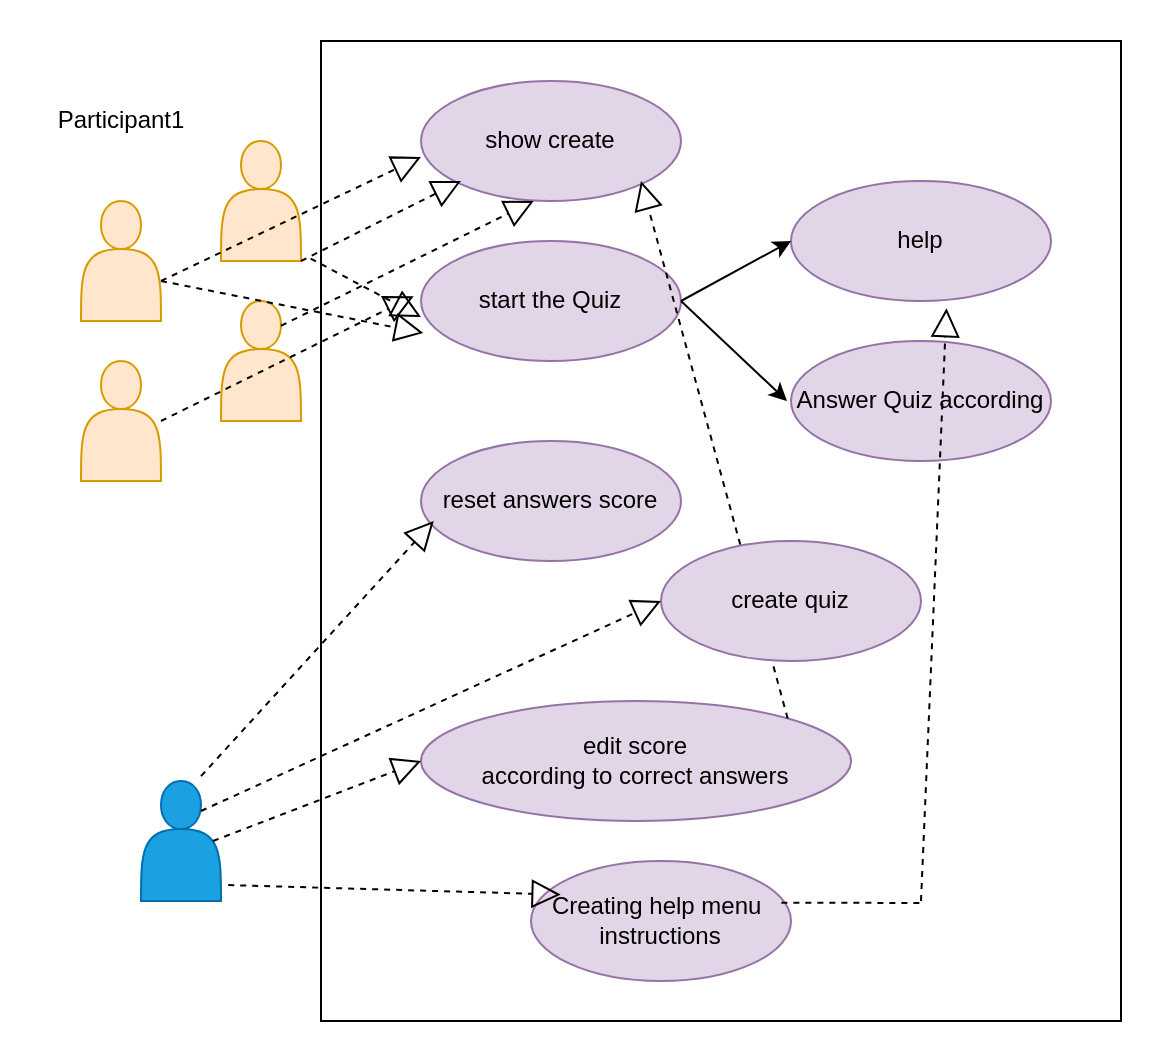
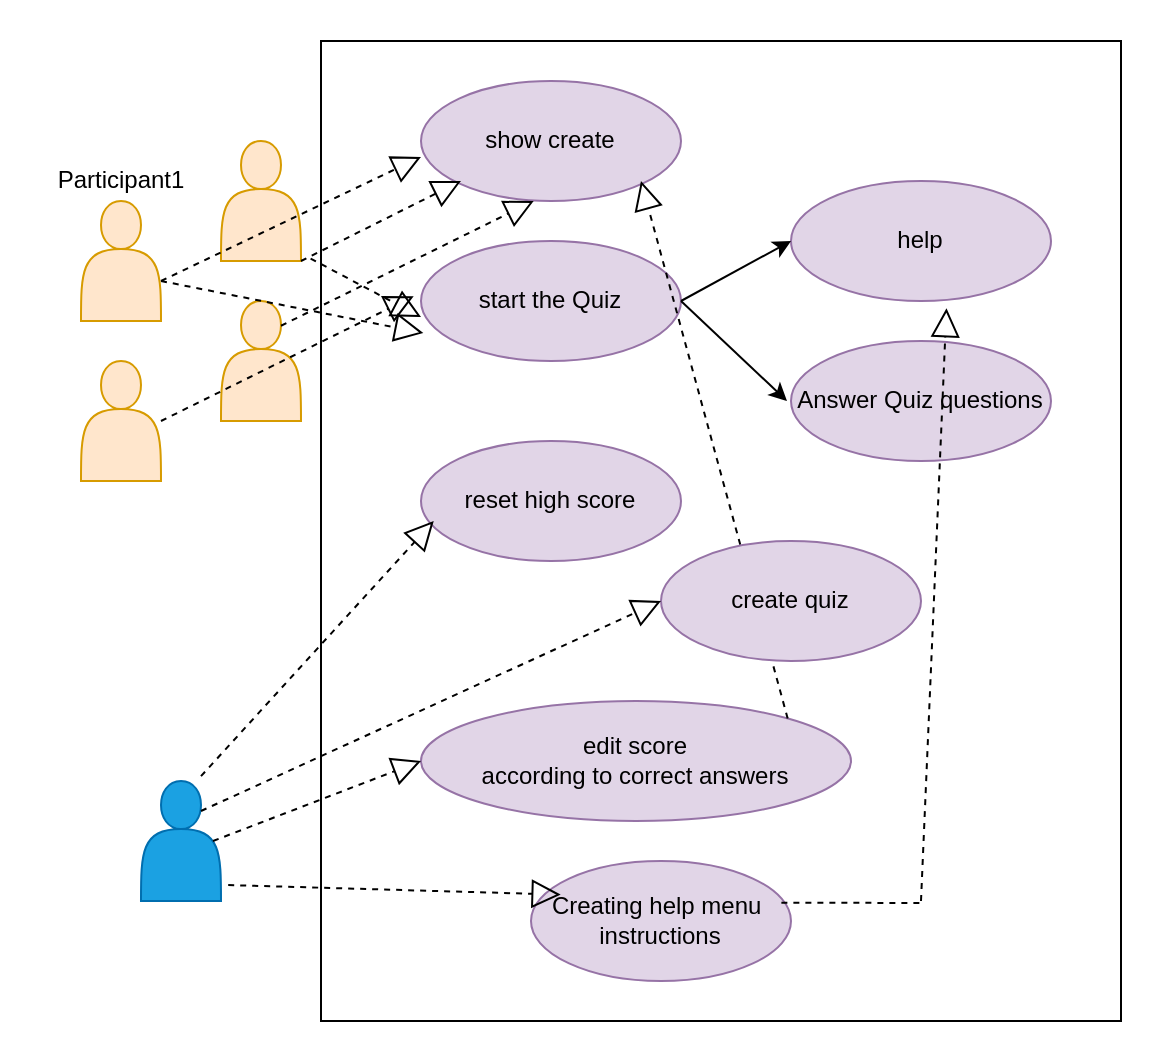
  <mxCell id="0" />
  <mxCell id="1" parent="0" />
  <mxCell id="2" value="" style="shape=actor;whiteSpace=wrap;html=1;fillColor=#ffe6cc;strokeColor=#d79b00;" vertex="1" parent="1"><mxGeometry x="40" y="100" width="40" height="60" as="geometry" /></mxCell>
  <mxCell id="3" value="" style="shape=actor;whiteSpace=wrap;html=1;fillColor=#ffe6cc;strokeColor=#d79b00;" vertex="1" parent="1"><mxGeometry x="110" y="150" width="40" height="60" as="geometry" /></mxCell>
  <mxCell id="4" value="" style="shape=actor;whiteSpace=wrap;html=1;fillColor=#ffe6cc;strokeColor=#d79b00;" vertex="1" parent="1"><mxGeometry x="110" y="70" width="40" height="60" as="geometry" /></mxCell>
  <mxCell id="5" value="" style="shape=actor;whiteSpace=wrap;html=1;fillColor=#ffe6cc;strokeColor=#d79b00;" vertex="1" parent="1"><mxGeometry x="40" y="180" width="40" height="60" as="geometry" /></mxCell>
  <mxCell id="6" value="" style="rounded=0;whiteSpace=wrap;html=1;" vertex="1" parent="1"><mxGeometry x="160" y="20" width="400" height="490" as="geometry" /></mxCell>
  <mxCell id="7" value="" style="endArrow=block;dashed=1;endFill=0;endSize=12;html=1;entryX=0;entryY=0.633;entryDx=0;entryDy=0;entryPerimeter=0;" edge="1" parent="1" target="8"><mxGeometry width="160" relative="1" as="geometry"><mxPoint x="80" y="140" as="sourcePoint" /><mxPoint x="206" y="78" as="targetPoint" /></mxGeometry></mxCell>
  <mxCell id="8" value="show create" style="ellipse;whiteSpace=wrap;html=1;fillColor=#e1d5e7;strokeColor=#9673a6;" vertex="1" parent="1"><mxGeometry x="210" y="40" width="130" height="60" as="geometry" /></mxCell>
  <mxCell id="9" value="start the Quiz" style="ellipse;whiteSpace=wrap;html=1;fillColor=#e1d5e7;strokeColor=#9673a6;" vertex="1" parent="1"><mxGeometry x="210" y="120" width="130" height="60" as="geometry" /></mxCell>
- <mxCell id="10" value="reset answers score" style="ellipse;whiteSpace=wrap;html=1;fillColor=#e1d5e7;strokeColor=#9673a6;" vertex="1" parent="1"><mxGeometry x="210" y="220" width="130" height="60" as="geometry" /></mxCell>
+ <mxCell id="10" value="reset high score" style="ellipse;whiteSpace=wrap;html=1;fillColor=#e1d5e7;strokeColor=#9673a6;" vertex="1" parent="1"><mxGeometry x="210" y="220" width="130" height="60" as="geometry" /></mxCell>
  <mxCell id="11" value="edit score&lt;br&gt;according to correct answers" style="ellipse;whiteSpace=wrap;html=1;fillColor=#e1d5e7;strokeColor=#9673a6;" vertex="1" parent="1"><mxGeometry x="210" y="350" width="215" height="60" as="geometry" /></mxCell>
  <mxCell id="12" value="Creating help menu&amp;nbsp;&lt;br&gt;instructions" style="ellipse;whiteSpace=wrap;html=1;fillColor=#e1d5e7;strokeColor=#9673a6;" vertex="1" parent="1"><mxGeometry x="265" y="430" width="130" height="60" as="geometry" /></mxCell>
  <mxCell id="13" value="" style="shape=actor;whiteSpace=wrap;html=1;fillColor=#1ba1e2;strokeColor=#006EAF;fontColor=#ffffff;" vertex="1" parent="1"><mxGeometry x="70" y="390" width="40" height="60" as="geometry" /></mxCell>
  <mxCell id="14" value="help" style="ellipse;whiteSpace=wrap;html=1;fillColor=#e1d5e7;strokeColor=#9673a6;" vertex="1" parent="1"><mxGeometry x="395" y="90" width="130" height="60" as="geometry" /></mxCell>
- <mxCell id="15" value="Answer Quiz according" style="ellipse;whiteSpace=wrap;html=1;fillColor=#e1d5e7;strokeColor=#9673a6;" vertex="1" parent="1"><mxGeometry x="395" y="170" width="130" height="60" as="geometry" /></mxCell>
+ <mxCell id="15" value="Answer Quiz questions" style="ellipse;whiteSpace=wrap;html=1;fillColor=#e1d5e7;strokeColor=#9673a6;" vertex="1" parent="1"><mxGeometry x="395" y="170" width="130" height="60" as="geometry" /></mxCell>
  <mxCell id="16" value="" style="endArrow=classic;html=1;entryX=0;entryY=0.5;entryDx=0;entryDy=0;" edge="1" parent="1" target="14"><mxGeometry width="50" height="50" relative="1" as="geometry"><mxPoint x="340" y="150" as="sourcePoint" /><mxPoint x="390" y="100" as="targetPoint" /></mxGeometry></mxCell>
  <mxCell id="17" value="" style="endArrow=classic;html=1;exitX=1;exitY=0.5;exitDx=0;exitDy=0;" edge="1" parent="1" source="9"><mxGeometry width="50" height="50" relative="1" as="geometry"><mxPoint x="370" y="320" as="sourcePoint" /><mxPoint x="393" y="200" as="targetPoint" /></mxGeometry></mxCell>
  <mxCell id="18" value="" style="endArrow=block;dashed=1;endFill=0;endSize=12;html=1;exitX=-0.013;exitY=0.222;exitDx=0;exitDy=0;exitPerimeter=0;" edge="1" parent="1" source="6"><mxGeometry width="160" relative="1" as="geometry"><mxPoint x="80" y="220" as="sourcePoint" /><mxPoint x="210" y="158" as="targetPoint" /></mxGeometry></mxCell>
  <mxCell id="19" value="" style="endArrow=block;dashed=1;endFill=0;endSize=12;html=1;entryX=0.114;entryY=0.28;entryDx=0;entryDy=0;entryPerimeter=0;exitX=1.09;exitY=0.867;exitDx=0;exitDy=0;exitPerimeter=0;" edge="1" parent="1" source="13" target="12"><mxGeometry width="160" relative="1" as="geometry"><mxPoint x="100" y="452.38" as="sourcePoint" /><mxPoint x="226.36" y="390" as="targetPoint" /></mxGeometry></mxCell>
  <mxCell id="20" value="" style="endArrow=block;dashed=1;endFill=0;endSize=12;html=1;entryX=0;entryY=0.5;entryDx=0;entryDy=0;exitX=0.9;exitY=0.5;exitDx=0;exitDy=0;exitPerimeter=0;" edge="1" parent="1" source="13" target="11"><mxGeometry width="160" relative="1" as="geometry"><mxPoint x="83.64" y="422.38" as="sourcePoint" /><mxPoint x="210" y="360" as="targetPoint" /></mxGeometry></mxCell>
  <mxCell id="21" value="" style="endArrow=block;dashed=1;endFill=0;endSize=12;html=1;entryX=-0.028;entryY=0.627;entryDx=0;entryDy=0;entryPerimeter=0;exitX=0.75;exitY=-0.04;exitDx=0;exitDy=0;exitPerimeter=0;" edge="1" parent="1" source="13"><mxGeometry width="160" relative="1" as="geometry"><mxPoint x="90" y="322.38" as="sourcePoint" /><mxPoint x="216.36" y="260" as="targetPoint" /></mxGeometry></mxCell>
  <mxCell id="22" value="" style="endArrow=block;dashed=1;endFill=0;endSize=12;html=1;" edge="1" parent="1"><mxGeometry width="160" relative="1" as="geometry"><mxPoint x="150" y="130" as="sourcePoint" /><mxPoint x="230" y="90" as="targetPoint" /></mxGeometry></mxCell>
  <mxCell id="23" value="" style="endArrow=block;dashed=1;endFill=0;endSize=12;html=1;entryX=0.009;entryY=0.767;entryDx=0;entryDy=0;entryPerimeter=0;" edge="1" parent="1" target="9"><mxGeometry width="160" relative="1" as="geometry"><mxPoint x="80" y="140" as="sourcePoint" /><mxPoint x="206.36" y="77.62" as="targetPoint" /></mxGeometry></mxCell>
  <mxCell id="24" value="" style="endArrow=block;dashed=1;endFill=0;endSize=12;html=1;entryX=-0.028;entryY=0.627;entryDx=0;entryDy=0;entryPerimeter=0;" edge="1" parent="1"><mxGeometry width="160" relative="1" as="geometry"><mxPoint x="80" y="210" as="sourcePoint" /><mxPoint x="206.36" y="147.62" as="targetPoint" /></mxGeometry></mxCell>
  <mxCell id="25" value="" style="endArrow=block;dashed=1;endFill=0;endSize=12;html=1;entryX=-0.028;entryY=0.627;entryDx=0;entryDy=0;entryPerimeter=0;" edge="1" parent="1"><mxGeometry width="160" relative="1" as="geometry"><mxPoint x="140" y="162.38" as="sourcePoint" /><mxPoint x="266.36" y="100" as="targetPoint" /></mxGeometry></mxCell>
- <mxCell id="26" value="Participant1" style="text;html=1;align=center;verticalAlign=middle;resizable=0;points=[];autosize=1;strokeColor=none;" vertex="1" parent="1"><mxGeometry x="20" y="50" width="80" height="20" as="geometry" /></mxCell>
+ <mxCell id="26" value="Participant1" style="text;html=1;align=center;verticalAlign=middle;resizable=0;points=[];autosize=1;strokeColor=none;" vertex="1" parent="1"><mxGeometry x="20" y="80" width="80" height="20" as="geometry" /></mxCell>
  <mxCell id="27" value="" style="endArrow=block;dashed=1;endFill=0;endSize=12;html=1;exitX=1;exitY=0;exitDx=0;exitDy=0;" edge="1" parent="1" source="11"><mxGeometry width="160" relative="1" as="geometry"><mxPoint x="320" y="338.8" as="sourcePoint" /><mxPoint x="320" y="90" as="targetPoint" /></mxGeometry></mxCell>
  <mxCell id="28" value="" style="endArrow=block;dashed=1;endFill=0;endSize=12;html=1;entryX=0.598;entryY=1.06;entryDx=0;entryDy=0;entryPerimeter=0;" edge="1" parent="1" target="14"><mxGeometry width="160" relative="1" as="geometry"><mxPoint x="460" y="450" as="sourcePoint" /><mxPoint x="440" y="201.2" as="targetPoint" /></mxGeometry></mxCell>
  <mxCell id="29" value="" style="endArrow=none;dashed=1;html=1;exitX=0.963;exitY=0.347;exitDx=0;exitDy=0;exitPerimeter=0;" edge="1" parent="1" source="12"><mxGeometry width="50" height="50" relative="1" as="geometry"><mxPoint x="370" y="300" as="sourcePoint" /><mxPoint x="460" y="451" as="targetPoint" /></mxGeometry></mxCell>
  <mxCell id="30" value="create quiz" style="ellipse;whiteSpace=wrap;html=1;fillColor=#e1d5e7;strokeColor=#9673a6;" vertex="1" parent="1"><mxGeometry x="330" y="270" width="130" height="60" as="geometry" /></mxCell>
  <mxCell id="31" value="" style="endArrow=block;dashed=1;endFill=0;endSize=12;html=1;entryX=0;entryY=0.5;entryDx=0;entryDy=0;exitX=0.75;exitY=0.25;exitDx=0;exitDy=0;exitPerimeter=0;" edge="1" parent="1" source="13" target="30"><mxGeometry width="160" relative="1" as="geometry"><mxPoint x="110" y="397.6" as="sourcePoint" /><mxPoint x="226.36" y="270" as="targetPoint" /></mxGeometry></mxCell>
